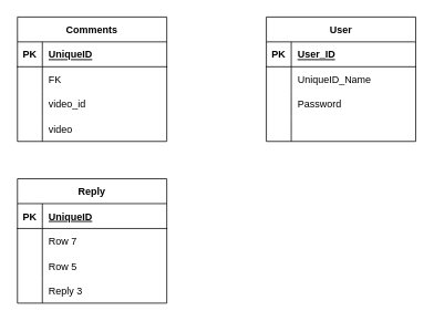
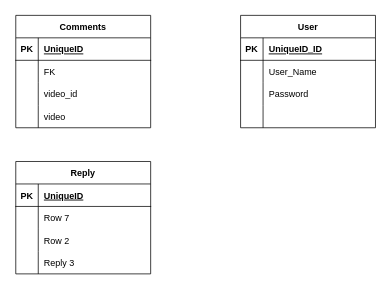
  <mxCell id="0" />
  <mxCell id="1" parent="0" />
  <mxCell id="2" value="Comments" style="shape=table;startSize=30;container=1;collapsible=1;childLayout=tableLayout;fixedRows=1;rowLines=0;fontStyle=1;align=center;resizeLast=1;" vertex="1" parent="1"><mxGeometry x="20" y="20" width="180" height="150" as="geometry" /></mxCell>
  <mxCell id="3" value="" style="shape=tableRow;horizontal=0;startSize=0;swimlaneHead=0;swimlaneBody=0;fillColor=none;collapsible=0;dropTarget=0;points=[[0,0.5],[1,0.5]];portConstraint=eastwest;top=0;left=0;right=0;bottom=1;" vertex="1" parent="2"><mxGeometry y="30" width="180" height="30" as="geometry" /></mxCell>
  <mxCell id="4" value="PK" style="shape=partialRectangle;connectable=0;fillColor=none;top=0;left=0;bottom=0;right=0;fontStyle=1;overflow=hidden;" vertex="1" parent="3"><mxGeometry width="30" height="30" as="geometry"><mxRectangle width="30" height="30" as="alternateBounds" /></mxGeometry></mxCell>
  <mxCell id="5" value="UniqueID" style="shape=partialRectangle;connectable=0;fillColor=none;top=0;left=0;bottom=0;right=0;align=left;spacingLeft=6;fontStyle=5;overflow=hidden;" vertex="1" parent="3"><mxGeometry x="30" width="150" height="30" as="geometry"><mxRectangle width="150" height="30" as="alternateBounds" /></mxGeometry></mxCell>
  <mxCell id="6" value="" style="shape=tableRow;horizontal=0;startSize=0;swimlaneHead=0;swimlaneBody=0;fillColor=none;collapsible=0;dropTarget=0;points=[[0,0.5],[1,0.5]];portConstraint=eastwest;top=0;left=0;right=0;bottom=0;" vertex="1" parent="2"><mxGeometry y="60" width="180" height="30" as="geometry" /></mxCell>
  <mxCell id="7" value="" style="shape=partialRectangle;connectable=0;fillColor=none;top=0;left=0;bottom=0;right=0;editable=1;overflow=hidden;" vertex="1" parent="6"><mxGeometry width="30" height="30" as="geometry"><mxRectangle width="30" height="30" as="alternateBounds" /></mxGeometry></mxCell>
  <mxCell id="8" value="FK" style="shape=partialRectangle;connectable=0;fillColor=none;top=0;left=0;bottom=0;right=0;align=left;spacingLeft=6;overflow=hidden;" vertex="1" parent="6"><mxGeometry x="30" width="150" height="30" as="geometry"><mxRectangle width="150" height="30" as="alternateBounds" /></mxGeometry></mxCell>
  <mxCell id="9" value="" style="shape=tableRow;horizontal=0;startSize=0;swimlaneHead=0;swimlaneBody=0;fillColor=none;collapsible=0;dropTarget=0;points=[[0,0.5],[1,0.5]];portConstraint=eastwest;top=0;left=0;right=0;bottom=0;" vertex="1" parent="2"><mxGeometry y="90" width="180" height="30" as="geometry" /></mxCell>
  <mxCell id="10" value="" style="shape=partialRectangle;connectable=0;fillColor=none;top=0;left=0;bottom=0;right=0;editable=1;overflow=hidden;" vertex="1" parent="9"><mxGeometry width="30" height="30" as="geometry"><mxRectangle width="30" height="30" as="alternateBounds" /></mxGeometry></mxCell>
  <mxCell id="11" value="video_id" style="shape=partialRectangle;connectable=0;fillColor=none;top=0;left=0;bottom=0;right=0;align=left;spacingLeft=6;overflow=hidden;" vertex="1" parent="9"><mxGeometry x="30" width="150" height="30" as="geometry"><mxRectangle width="150" height="30" as="alternateBounds" /></mxGeometry></mxCell>
  <mxCell id="12" value="" style="shape=tableRow;horizontal=0;startSize=0;swimlaneHead=0;swimlaneBody=0;fillColor=none;collapsible=0;dropTarget=0;points=[[0,0.5],[1,0.5]];portConstraint=eastwest;top=0;left=0;right=0;bottom=0;" vertex="1" parent="2"><mxGeometry y="120" width="180" height="30" as="geometry" /></mxCell>
  <mxCell id="13" value="" style="shape=partialRectangle;connectable=0;fillColor=none;top=0;left=0;bottom=0;right=0;editable=1;overflow=hidden;" vertex="1" parent="12"><mxGeometry width="30" height="30" as="geometry"><mxRectangle width="30" height="30" as="alternateBounds" /></mxGeometry></mxCell>
  <mxCell id="14" value="video" style="shape=partialRectangle;connectable=0;fillColor=none;top=0;left=0;bottom=0;right=0;align=left;spacingLeft=6;overflow=hidden;" vertex="1" parent="12"><mxGeometry x="30" width="150" height="30" as="geometry"><mxRectangle width="150" height="30" as="alternateBounds" /></mxGeometry></mxCell>
  <mxCell id="15" value="Reply" style="shape=table;startSize=30;container=1;collapsible=1;childLayout=tableLayout;fixedRows=1;rowLines=0;fontStyle=1;align=center;resizeLast=1;" vertex="1" parent="1"><mxGeometry x="20" y="215" width="180" height="150" as="geometry" /></mxCell>
  <mxCell id="16" value="" style="shape=tableRow;horizontal=0;startSize=0;swimlaneHead=0;swimlaneBody=0;fillColor=none;collapsible=0;dropTarget=0;points=[[0,0.5],[1,0.5]];portConstraint=eastwest;top=0;left=0;right=0;bottom=1;" vertex="1" parent="15"><mxGeometry y="30" width="180" height="30" as="geometry" /></mxCell>
  <mxCell id="17" value="PK" style="shape=partialRectangle;connectable=0;fillColor=none;top=0;left=0;bottom=0;right=0;fontStyle=1;overflow=hidden;" vertex="1" parent="16"><mxGeometry width="30" height="30" as="geometry"><mxRectangle width="30" height="30" as="alternateBounds" /></mxGeometry></mxCell>
  <mxCell id="18" value="UniqueID" style="shape=partialRectangle;connectable=0;fillColor=none;top=0;left=0;bottom=0;right=0;align=left;spacingLeft=6;fontStyle=5;overflow=hidden;" vertex="1" parent="16"><mxGeometry x="30" width="150" height="30" as="geometry"><mxRectangle width="150" height="30" as="alternateBounds" /></mxGeometry></mxCell>
  <mxCell id="19" value="" style="shape=tableRow;horizontal=0;startSize=0;swimlaneHead=0;swimlaneBody=0;fillColor=none;collapsible=0;dropTarget=0;points=[[0,0.5],[1,0.5]];portConstraint=eastwest;top=0;left=0;right=0;bottom=0;" vertex="1" parent="15"><mxGeometry y="60" width="180" height="30" as="geometry" /></mxCell>
  <mxCell id="20" value="" style="shape=partialRectangle;connectable=0;fillColor=none;top=0;left=0;bottom=0;right=0;editable=1;overflow=hidden;" vertex="1" parent="19"><mxGeometry width="30" height="30" as="geometry"><mxRectangle width="30" height="30" as="alternateBounds" /></mxGeometry></mxCell>
  <mxCell id="21" value="Row 7" style="shape=partialRectangle;connectable=0;fillColor=none;top=0;left=0;bottom=0;right=0;align=left;spacingLeft=6;overflow=hidden;" vertex="1" parent="19"><mxGeometry x="30" width="150" height="30" as="geometry"><mxRectangle width="150" height="30" as="alternateBounds" /></mxGeometry></mxCell>
  <mxCell id="22" value="" style="shape=tableRow;horizontal=0;startSize=0;swimlaneHead=0;swimlaneBody=0;fillColor=none;collapsible=0;dropTarget=0;points=[[0,0.5],[1,0.5]];portConstraint=eastwest;top=0;left=0;right=0;bottom=0;" vertex="1" parent="15"><mxGeometry y="90" width="180" height="30" as="geometry" /></mxCell>
  <mxCell id="23" value="" style="shape=partialRectangle;connectable=0;fillColor=none;top=0;left=0;bottom=0;right=0;editable=1;overflow=hidden;" vertex="1" parent="22"><mxGeometry width="30" height="30" as="geometry"><mxRectangle width="30" height="30" as="alternateBounds" /></mxGeometry></mxCell>
- <mxCell id="24" value="Row 5" style="shape=partialRectangle;connectable=0;fillColor=none;top=0;left=0;bottom=0;right=0;align=left;spacingLeft=6;overflow=hidden;" vertex="1" parent="22"><mxGeometry x="30" width="150" height="30" as="geometry"><mxRectangle width="150" height="30" as="alternateBounds" /></mxGeometry></mxCell>
+ <mxCell id="24" value="Row 2" style="shape=partialRectangle;connectable=0;fillColor=none;top=0;left=0;bottom=0;right=0;align=left;spacingLeft=6;overflow=hidden;" vertex="1" parent="22"><mxGeometry x="30" width="150" height="30" as="geometry"><mxRectangle width="150" height="30" as="alternateBounds" /></mxGeometry></mxCell>
  <mxCell id="25" value="" style="shape=tableRow;horizontal=0;startSize=0;swimlaneHead=0;swimlaneBody=0;fillColor=none;collapsible=0;dropTarget=0;points=[[0,0.5],[1,0.5]];portConstraint=eastwest;top=0;left=0;right=0;bottom=0;" vertex="1" parent="15"><mxGeometry y="120" width="180" height="30" as="geometry" /></mxCell>
  <mxCell id="26" value="" style="shape=partialRectangle;connectable=0;fillColor=none;top=0;left=0;bottom=0;right=0;editable=1;overflow=hidden;" vertex="1" parent="25"><mxGeometry width="30" height="30" as="geometry"><mxRectangle width="30" height="30" as="alternateBounds" /></mxGeometry></mxCell>
  <mxCell id="27" value="Reply 3" style="shape=partialRectangle;connectable=0;fillColor=none;top=0;left=0;bottom=0;right=0;align=left;spacingLeft=6;overflow=hidden;" vertex="1" parent="25"><mxGeometry x="30" width="150" height="30" as="geometry"><mxRectangle width="150" height="30" as="alternateBounds" /></mxGeometry></mxCell>
  <mxCell id="28" value="User" style="shape=table;startSize=30;container=1;collapsible=1;childLayout=tableLayout;fixedRows=1;rowLines=0;fontStyle=1;align=center;resizeLast=1;" vertex="1" parent="1"><mxGeometry x="320" y="20" width="180" height="150" as="geometry" /></mxCell>
  <mxCell id="29" value="" style="shape=tableRow;horizontal=0;startSize=0;swimlaneHead=0;swimlaneBody=0;fillColor=none;collapsible=0;dropTarget=0;points=[[0,0.5],[1,0.5]];portConstraint=eastwest;top=0;left=0;right=0;bottom=1;" vertex="1" parent="28"><mxGeometry y="30" width="180" height="30" as="geometry" /></mxCell>
  <mxCell id="30" value="PK" style="shape=partialRectangle;connectable=0;fillColor=none;top=0;left=0;bottom=0;right=0;fontStyle=1;overflow=hidden;" vertex="1" parent="29"><mxGeometry width="30" height="30" as="geometry"><mxRectangle width="30" height="30" as="alternateBounds" /></mxGeometry></mxCell>
- <mxCell id="31" value="User_ID" style="shape=partialRectangle;connectable=0;fillColor=none;top=0;left=0;bottom=0;right=0;align=left;spacingLeft=6;fontStyle=5;overflow=hidden;" vertex="1" parent="29"><mxGeometry x="30" width="150" height="30" as="geometry"><mxRectangle width="150" height="30" as="alternateBounds" /></mxGeometry></mxCell>
+ <mxCell id="31" value="UniqueID_ID" style="shape=partialRectangle;connectable=0;fillColor=none;top=0;left=0;bottom=0;right=0;align=left;spacingLeft=6;fontStyle=5;overflow=hidden;" vertex="1" parent="29"><mxGeometry x="30" width="150" height="30" as="geometry"><mxRectangle width="150" height="30" as="alternateBounds" /></mxGeometry></mxCell>
  <mxCell id="32" value="" style="shape=tableRow;horizontal=0;startSize=0;swimlaneHead=0;swimlaneBody=0;fillColor=none;collapsible=0;dropTarget=0;points=[[0,0.5],[1,0.5]];portConstraint=eastwest;top=0;left=0;right=0;bottom=0;" vertex="1" parent="28"><mxGeometry y="60" width="180" height="30" as="geometry" /></mxCell>
  <mxCell id="33" value="" style="shape=partialRectangle;connectable=0;fillColor=none;top=0;left=0;bottom=0;right=0;editable=1;overflow=hidden;" vertex="1" parent="32"><mxGeometry width="30" height="30" as="geometry"><mxRectangle width="30" height="30" as="alternateBounds" /></mxGeometry></mxCell>
- <mxCell id="34" value="UniqueID_Name" style="shape=partialRectangle;connectable=0;fillColor=none;top=0;left=0;bottom=0;right=0;align=left;spacingLeft=6;overflow=hidden;" vertex="1" parent="32"><mxGeometry x="30" width="150" height="30" as="geometry"><mxRectangle width="150" height="30" as="alternateBounds" /></mxGeometry></mxCell>
+ <mxCell id="34" value="User_Name" style="shape=partialRectangle;connectable=0;fillColor=none;top=0;left=0;bottom=0;right=0;align=left;spacingLeft=6;overflow=hidden;" vertex="1" parent="32"><mxGeometry x="30" width="150" height="30" as="geometry"><mxRectangle width="150" height="30" as="alternateBounds" /></mxGeometry></mxCell>
  <mxCell id="35" value="" style="shape=tableRow;horizontal=0;startSize=0;swimlaneHead=0;swimlaneBody=0;fillColor=none;collapsible=0;dropTarget=0;points=[[0,0.5],[1,0.5]];portConstraint=eastwest;top=0;left=0;right=0;bottom=0;" vertex="1" parent="28"><mxGeometry y="90" width="180" height="30" as="geometry" /></mxCell>
  <mxCell id="36" value="" style="shape=partialRectangle;connectable=0;fillColor=none;top=0;left=0;bottom=0;right=0;editable=1;overflow=hidden;" vertex="1" parent="35"><mxGeometry width="30" height="30" as="geometry"><mxRectangle width="30" height="30" as="alternateBounds" /></mxGeometry></mxCell>
  <mxCell id="37" value="Password" style="shape=partialRectangle;connectable=0;fillColor=none;top=0;left=0;bottom=0;right=0;align=left;spacingLeft=6;overflow=hidden;" vertex="1" parent="35"><mxGeometry x="30" width="150" height="30" as="geometry"><mxRectangle width="150" height="30" as="alternateBounds" /></mxGeometry></mxCell>
  <mxCell id="38" value="" style="shape=tableRow;horizontal=0;startSize=0;swimlaneHead=0;swimlaneBody=0;fillColor=none;collapsible=0;dropTarget=0;points=[[0,0.5],[1,0.5]];portConstraint=eastwest;top=0;left=0;right=0;bottom=0;" vertex="1" parent="28"><mxGeometry y="120" width="180" height="30" as="geometry" /></mxCell>
  <mxCell id="39" value="" style="shape=partialRectangle;connectable=0;fillColor=none;top=0;left=0;bottom=0;right=0;editable=1;overflow=hidden;" vertex="1" parent="38"><mxGeometry width="30" height="30" as="geometry"><mxRectangle width="30" height="30" as="alternateBounds" /></mxGeometry></mxCell>
  <mxCell id="40" value="" style="shape=partialRectangle;connectable=0;fillColor=none;top=0;left=0;bottom=0;right=0;align=left;spacingLeft=6;overflow=hidden;" vertex="1" parent="38"><mxGeometry x="30" width="150" height="30" as="geometry"><mxRectangle width="150" height="30" as="alternateBounds" /></mxGeometry></mxCell>
